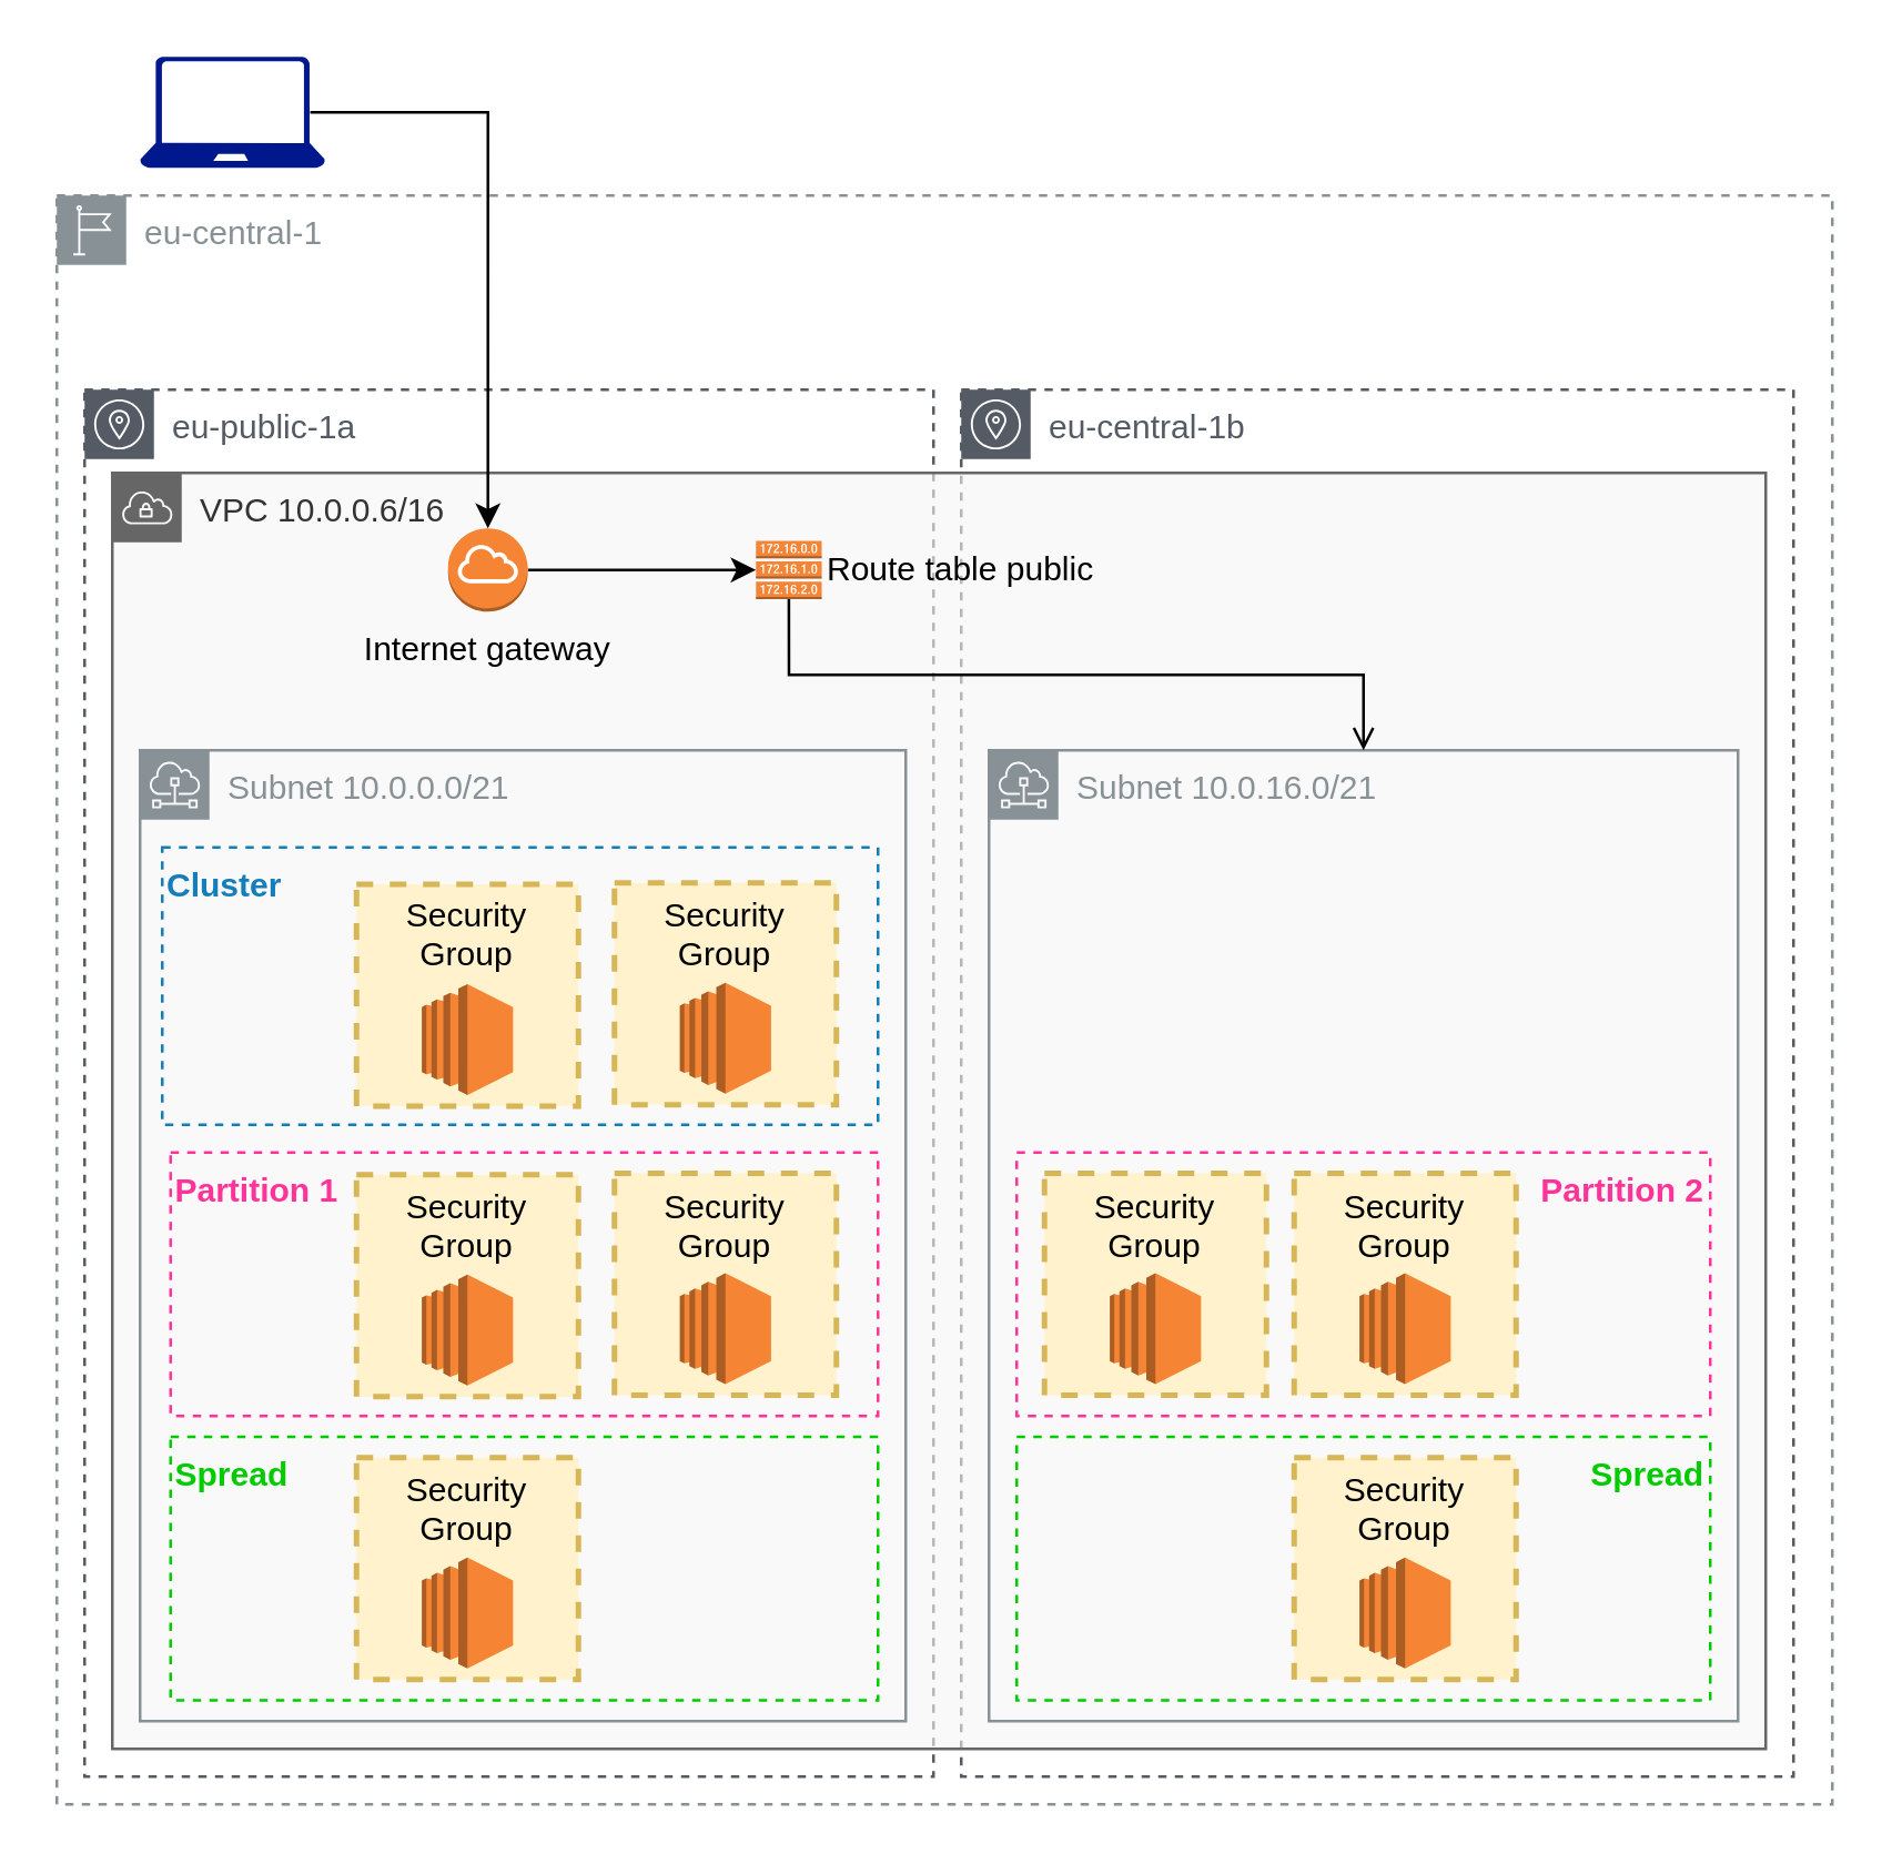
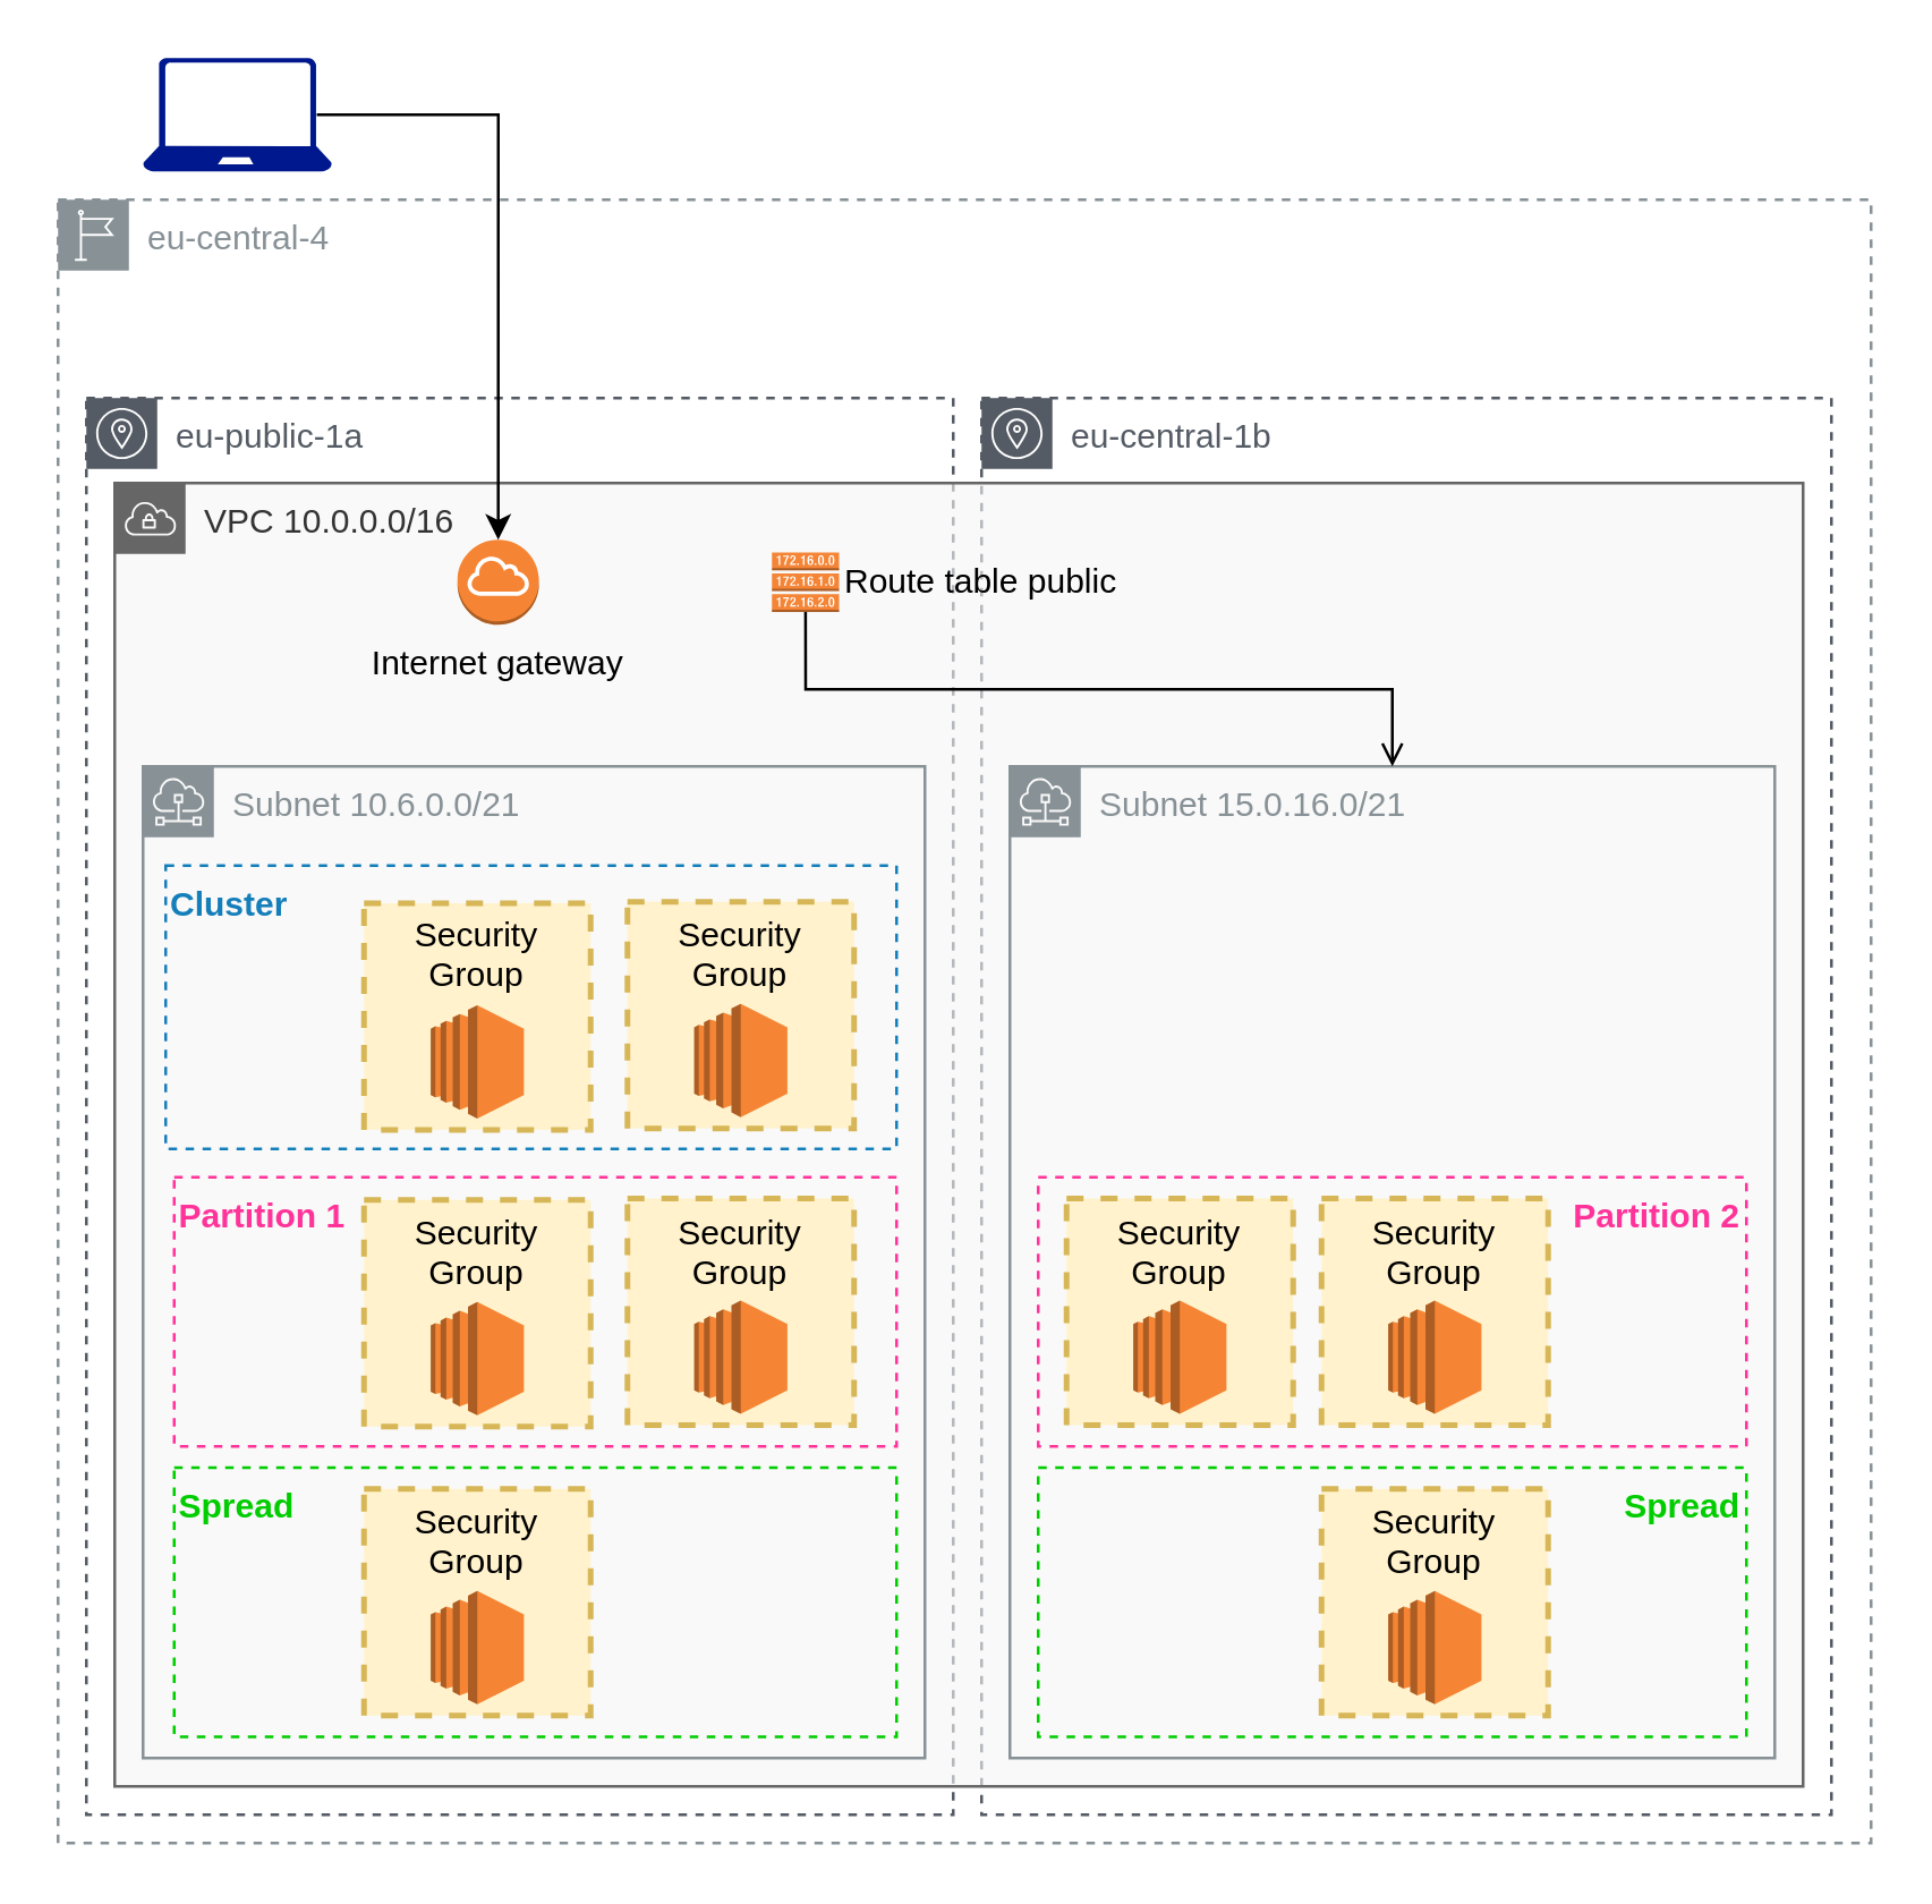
  <mxCell id="0" />
  <mxCell id="1" parent="0" />
- <mxCell id="2" value="eu-central-1" style="outlineConnect=0;gradientColor=none;html=1;whiteSpace=wrap;fontSize=12;fontStyle=0;shape=mxgraph.aws4.group;grIcon=mxgraph.aws4.group_region;strokeColor=#879196;fillColor=none;verticalAlign=top;align=left;spacingLeft=30;fontColor=#879196;dashed=1;" parent="1" vertex="1"><mxGeometry x="20" y="70" width="640" height="580" as="geometry" /></mxCell>
+ <mxCell id="2" value="eu-central-4" style="outlineConnect=0;gradientColor=none;html=1;whiteSpace=wrap;fontSize=12;fontStyle=0;shape=mxgraph.aws4.group;grIcon=mxgraph.aws4.group_region;strokeColor=#879196;fillColor=none;verticalAlign=top;align=left;spacingLeft=30;fontColor=#879196;dashed=1;" parent="1" vertex="1"><mxGeometry x="20" y="70" width="640" height="580" as="geometry" /></mxCell>
  <mxCell id="3" value="eu-public-1a" style="outlineConnect=0;gradientColor=none;html=1;whiteSpace=wrap;fontSize=12;fontStyle=0;shape=mxgraph.aws4.group;grIcon=mxgraph.aws4.group_availability_zone;strokeColor=#545B64;fillColor=none;verticalAlign=top;align=left;spacingLeft=30;fontColor=#545B64;dashed=1;" parent="1" vertex="1"><mxGeometry x="30" y="140" width="306" height="500" as="geometry" /></mxCell>
  <mxCell id="4" value="eu-central-1b" style="outlineConnect=0;gradientColor=none;html=1;whiteSpace=wrap;fontSize=12;fontStyle=0;shape=mxgraph.aws4.group;grIcon=mxgraph.aws4.group_availability_zone;strokeColor=#545B64;fillColor=none;verticalAlign=top;align=left;spacingLeft=30;fontColor=#545B64;dashed=1;" parent="1" vertex="1"><mxGeometry x="346" y="140" width="300" height="500" as="geometry" /></mxCell>
- <mxCell id="5" value="VPC 10.0.0.6/16" style="outlineConnect=0;html=1;whiteSpace=wrap;fontSize=12;fontStyle=0;shape=mxgraph.aws4.group;grIcon=mxgraph.aws4.group_vpc;strokeColor=#666666;fillColor=#f5f5f5;verticalAlign=top;align=left;spacingLeft=30;dashed=0;fillOpacity=60;fontColor=#333333;" parent="1" vertex="1"><mxGeometry x="40" y="170" width="596" height="460" as="geometry" /></mxCell>
- <mxCell id="6" value="Subnet&amp;nbsp;10.0.0.0/21" style="outlineConnect=0;gradientColor=none;html=1;whiteSpace=wrap;fontSize=12;fontStyle=0;shape=mxgraph.aws4.group;grIcon=mxgraph.aws4.group_subnet;strokeColor=#879196;fillColor=none;verticalAlign=top;align=left;spacingLeft=30;fontColor=#879196;dashed=0;" parent="1" vertex="1"><mxGeometry x="50" y="270" width="276" height="350" as="geometry" /></mxCell>
- <mxCell id="7" style="edgeStyle=orthogonalEdgeStyle;rounded=0;orthogonalLoop=1;jettySize=auto;html=1;exitX=1;exitY=0.5;exitDx=0;exitDy=0;exitPerimeter=0;entryX=0;entryY=0.5;entryDx=0;entryDy=0;entryPerimeter=0;" parent="1" source="8" target="13" edge="1"><mxGeometry relative="1" as="geometry" /></mxCell>
+ <mxCell id="5" value="VPC 10.0.0.0/16" style="outlineConnect=0;html=1;whiteSpace=wrap;fontSize=12;fontStyle=0;shape=mxgraph.aws4.group;grIcon=mxgraph.aws4.group_vpc;strokeColor=#666666;fillColor=#f5f5f5;verticalAlign=top;align=left;spacingLeft=30;dashed=0;fillOpacity=60;fontColor=#333333;" parent="1" vertex="1"><mxGeometry x="40" y="170" width="596" height="460" as="geometry" /></mxCell>
+ <mxCell id="6" value="Subnet&amp;nbsp;10.6.0.0/21" style="outlineConnect=0;gradientColor=none;html=1;whiteSpace=wrap;fontSize=12;fontStyle=0;shape=mxgraph.aws4.group;grIcon=mxgraph.aws4.group_subnet;strokeColor=#879196;fillColor=none;verticalAlign=top;align=left;spacingLeft=30;fontColor=#879196;dashed=0;" parent="1" vertex="1"><mxGeometry x="50" y="270" width="276" height="350" as="geometry" /></mxCell>
  <mxCell id="8" value="Internet gateway" style="outlineConnect=0;dashed=0;verticalLabelPosition=bottom;verticalAlign=top;align=center;html=1;shape=mxgraph.aws3.internet_gateway;fillColor=#F58534;gradientColor=none;" parent="1" vertex="1"><mxGeometry x="161" y="190" width="28.75" height="30" as="geometry" /></mxCell>
  <mxCell id="9" style="edgeStyle=orthogonalEdgeStyle;rounded=0;orthogonalLoop=1;jettySize=auto;html=1;exitX=0.92;exitY=0.5;exitDx=0;exitDy=0;exitPerimeter=0;entryX=0.5;entryY=0;entryDx=0;entryDy=0;entryPerimeter=0;" parent="1" source="10" target="8" edge="1"><mxGeometry relative="1" as="geometry" /></mxCell>
  <mxCell id="10" value="" style="aspect=fixed;pointerEvents=1;shadow=0;dashed=0;html=1;strokeColor=none;labelPosition=center;verticalLabelPosition=bottom;verticalAlign=top;align=center;fillColor=#00188D;shape=mxgraph.azure.laptop" parent="1" vertex="1"><mxGeometry x="50" y="20" width="66.66" height="40" as="geometry" /></mxCell>
- <mxCell id="11" value="Subnet&amp;nbsp;10.0.16.0/21" style="outlineConnect=0;gradientColor=none;html=1;whiteSpace=wrap;fontSize=12;fontStyle=0;shape=mxgraph.aws4.group;grIcon=mxgraph.aws4.group_subnet;strokeColor=#879196;fillColor=none;verticalAlign=top;align=left;spacingLeft=30;fontColor=#879196;dashed=0;" parent="1" vertex="1"><mxGeometry x="356" y="270" width="270" height="350" as="geometry" /></mxCell>
+ <mxCell id="11" value="Subnet&amp;nbsp;15.0.16.0/21" style="outlineConnect=0;gradientColor=none;html=1;whiteSpace=wrap;fontSize=12;fontStyle=0;shape=mxgraph.aws4.group;grIcon=mxgraph.aws4.group_subnet;strokeColor=#879196;fillColor=none;verticalAlign=top;align=left;spacingLeft=30;fontColor=#879196;dashed=0;" parent="1" vertex="1"><mxGeometry x="356" y="270" width="270" height="350" as="geometry" /></mxCell>
  <mxCell id="12" style="edgeStyle=orthogonalEdgeStyle;rounded=0;orthogonalLoop=1;jettySize=auto;html=1;exitX=0.5;exitY=1;exitDx=0;exitDy=0;exitPerimeter=0;endArrow=open;" parent="1" source="13" target="11" edge="1"><mxGeometry relative="1" as="geometry" /></mxCell>
  <mxCell id="13" value="Route table public" style="outlineConnect=0;dashed=0;verticalLabelPosition=middle;verticalAlign=middle;align=left;html=1;shape=mxgraph.aws3.route_table;fillColor=#F58536;gradientColor=none;labelPosition=right;" parent="1" vertex="1"><mxGeometry x="272" y="194.5" width="23.71" height="21" as="geometry" /></mxCell>
  <mxCell id="14" value="Cluster" style="fillColor=none;strokeColor=#147EBA;dashed=1;verticalAlign=top;fontStyle=1;fontColor=#147EBA;align=left;" vertex="1" parent="1"><mxGeometry x="58" y="305" width="258" height="100" as="geometry" /></mxCell>
  <mxCell id="15" value="Partition 1" style="fillColor=none;dashed=1;verticalAlign=top;fontStyle=1;align=left;fontColor=#FF3399;strokeColor=#FF3399;" vertex="1" parent="1"><mxGeometry x="61" y="415" width="255" height="95" as="geometry" /></mxCell>
  <mxCell id="16" value="Spread" style="fillColor=none;dashed=1;verticalAlign=top;fontStyle=1;align=left;strokeColor=#00CC00;fontColor=#00CC00;" vertex="1" parent="1"><mxGeometry x="61" y="517.5" width="255" height="95" as="geometry" /></mxCell>
  <mxCell id="17" value="Spread" style="fillColor=none;dashed=1;verticalAlign=top;fontStyle=1;align=right;strokeColor=#00CC00;fontColor=#00CC00;" vertex="1" parent="1"><mxGeometry x="366" y="517.5" width="250" height="95" as="geometry" /></mxCell>
  <mxCell id="18" value="Partition 2" style="fillColor=none;dashed=1;verticalAlign=top;fontStyle=1;align=right;fontColor=#FF3399;strokeColor=#FF3399;" vertex="1" parent="1"><mxGeometry x="366" y="415" width="250" height="95" as="geometry" /></mxCell>
  <mxCell id="19" value="Security Group" style="fontStyle=0;verticalAlign=top;align=center;spacingTop=-2;fillColor=#fff2cc;rounded=0;whiteSpace=wrap;html=1;strokeColor=#d6b656;strokeWidth=2;dashed=1;container=1;collapsible=0;expand=0;recursiveResize=0;" vertex="1" parent="1"><mxGeometry x="128" y="423" width="80" height="80" as="geometry" /></mxCell>
  <mxCell id="20" value="" style="outlineConnect=0;dashed=0;verticalLabelPosition=bottom;verticalAlign=top;align=center;html=1;shape=mxgraph.aws3.ec2;fillColor=#F58534;gradientColor=none;" vertex="1" parent="19"><mxGeometry x="23.55" y="36" width="32.9" height="40" as="geometry" /></mxCell>
  <mxCell id="21" value="Security Group" style="fontStyle=0;verticalAlign=top;align=center;spacingTop=-2;fillColor=#fff2cc;rounded=0;whiteSpace=wrap;html=1;strokeColor=#d6b656;strokeWidth=2;dashed=1;container=1;collapsible=0;expand=0;recursiveResize=0;" vertex="1" parent="1"><mxGeometry x="128" y="525" width="80" height="80" as="geometry" /></mxCell>
  <mxCell id="22" value="" style="outlineConnect=0;dashed=0;verticalLabelPosition=bottom;verticalAlign=top;align=center;html=1;shape=mxgraph.aws3.ec2;fillColor=#F58534;gradientColor=none;" vertex="1" parent="21"><mxGeometry x="23.55" y="36" width="32.9" height="40" as="geometry" /></mxCell>
  <mxCell id="23" value="Security Group" style="fontStyle=0;verticalAlign=top;align=center;spacingTop=-2;fillColor=#fff2cc;rounded=0;whiteSpace=wrap;html=1;strokeColor=#d6b656;strokeWidth=2;dashed=1;container=1;collapsible=0;expand=0;recursiveResize=0;" vertex="1" parent="1"><mxGeometry x="376" y="422.5" width="80" height="80" as="geometry" /></mxCell>
  <mxCell id="24" value="" style="outlineConnect=0;dashed=0;verticalLabelPosition=bottom;verticalAlign=top;align=center;html=1;shape=mxgraph.aws3.ec2;fillColor=#F58534;gradientColor=none;" vertex="1" parent="23"><mxGeometry x="23.55" y="36" width="32.9" height="40" as="geometry" /></mxCell>
  <mxCell id="25" value="Security Group" style="fontStyle=0;verticalAlign=top;align=center;spacingTop=-2;fillColor=#fff2cc;rounded=0;whiteSpace=wrap;html=1;strokeColor=#d6b656;strokeWidth=2;dashed=1;container=1;collapsible=0;expand=0;recursiveResize=0;" vertex="1" parent="1"><mxGeometry x="466" y="525" width="80" height="80" as="geometry" /></mxCell>
  <mxCell id="26" value="" style="outlineConnect=0;dashed=0;verticalLabelPosition=bottom;verticalAlign=top;align=center;html=1;shape=mxgraph.aws3.ec2;fillColor=#F58534;gradientColor=none;" vertex="1" parent="25"><mxGeometry x="23.55" y="36" width="32.9" height="40" as="geometry" /></mxCell>
  <mxCell id="27" value="Security Group" style="fontStyle=0;verticalAlign=top;align=center;spacingTop=-2;fillColor=#fff2cc;rounded=0;whiteSpace=wrap;html=1;strokeColor=#d6b656;strokeWidth=2;dashed=1;container=1;collapsible=0;expand=0;recursiveResize=0;" vertex="1" parent="1"><mxGeometry x="221" y="422.5" width="80" height="80" as="geometry" /></mxCell>
  <mxCell id="28" value="" style="outlineConnect=0;dashed=0;verticalLabelPosition=bottom;verticalAlign=top;align=center;html=1;shape=mxgraph.aws3.ec2;fillColor=#F58534;gradientColor=none;" vertex="1" parent="27"><mxGeometry x="23.55" y="36" width="32.9" height="40" as="geometry" /></mxCell>
  <mxCell id="29" value="Security Group" style="fontStyle=0;verticalAlign=top;align=center;spacingTop=-2;fillColor=#fff2cc;rounded=0;whiteSpace=wrap;html=1;strokeColor=#d6b656;strokeWidth=2;dashed=1;container=1;collapsible=0;expand=0;recursiveResize=0;" vertex="1" parent="1"><mxGeometry x="466" y="422.5" width="80" height="80" as="geometry" /></mxCell>
  <mxCell id="30" value="" style="outlineConnect=0;dashed=0;verticalLabelPosition=bottom;verticalAlign=top;align=center;html=1;shape=mxgraph.aws3.ec2;fillColor=#F58534;gradientColor=none;" vertex="1" parent="29"><mxGeometry x="23.55" y="36" width="32.9" height="40" as="geometry" /></mxCell>
  <mxCell id="31" value="Security Group" style="fontStyle=0;verticalAlign=top;align=center;spacingTop=-2;fillColor=#fff2cc;rounded=0;whiteSpace=wrap;html=1;strokeColor=#d6b656;strokeWidth=2;dashed=1;container=1;collapsible=0;expand=0;recursiveResize=0;" vertex="1" parent="1"><mxGeometry x="128" y="318.25" width="80" height="80" as="geometry" /></mxCell>
  <mxCell id="32" value="" style="outlineConnect=0;dashed=0;verticalLabelPosition=bottom;verticalAlign=top;align=center;html=1;shape=mxgraph.aws3.ec2;fillColor=#F58534;gradientColor=none;" vertex="1" parent="31"><mxGeometry x="23.55" y="36" width="32.9" height="40" as="geometry" /></mxCell>
  <mxCell id="33" value="Security Group" style="fontStyle=0;verticalAlign=top;align=center;spacingTop=-2;fillColor=#fff2cc;rounded=0;whiteSpace=wrap;html=1;strokeColor=#d6b656;strokeWidth=2;dashed=1;container=1;collapsible=0;expand=0;recursiveResize=0;" vertex="1" parent="1"><mxGeometry x="221" y="317.75" width="80" height="80" as="geometry" /></mxCell>
  <mxCell id="34" value="" style="outlineConnect=0;dashed=0;verticalLabelPosition=bottom;verticalAlign=top;align=center;html=1;shape=mxgraph.aws3.ec2;fillColor=#F58534;gradientColor=none;" vertex="1" parent="33"><mxGeometry x="23.55" y="36" width="32.9" height="40" as="geometry" /></mxCell>
